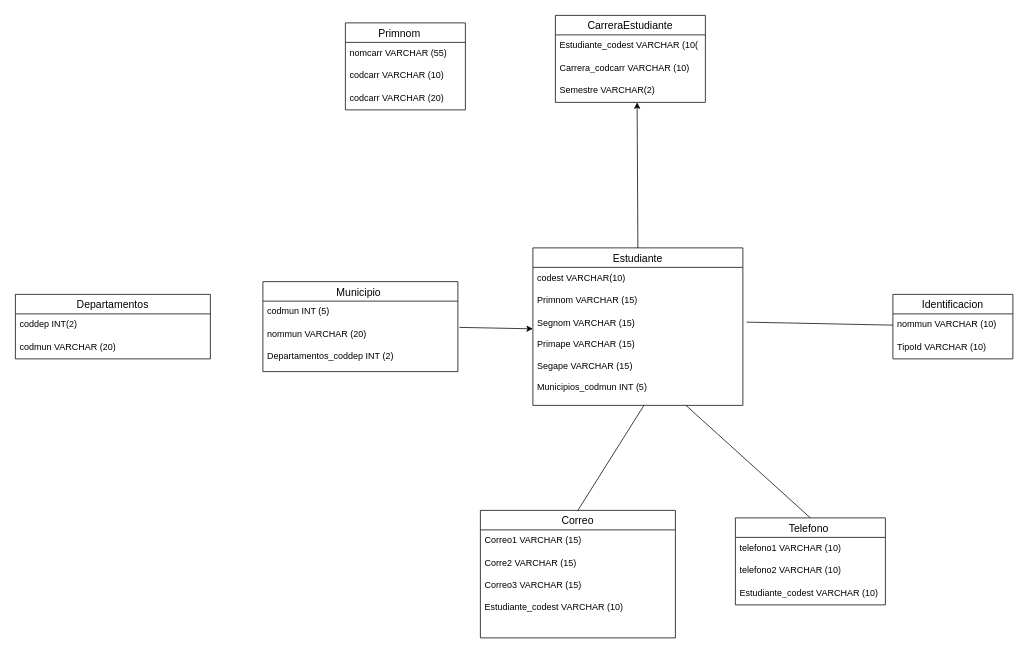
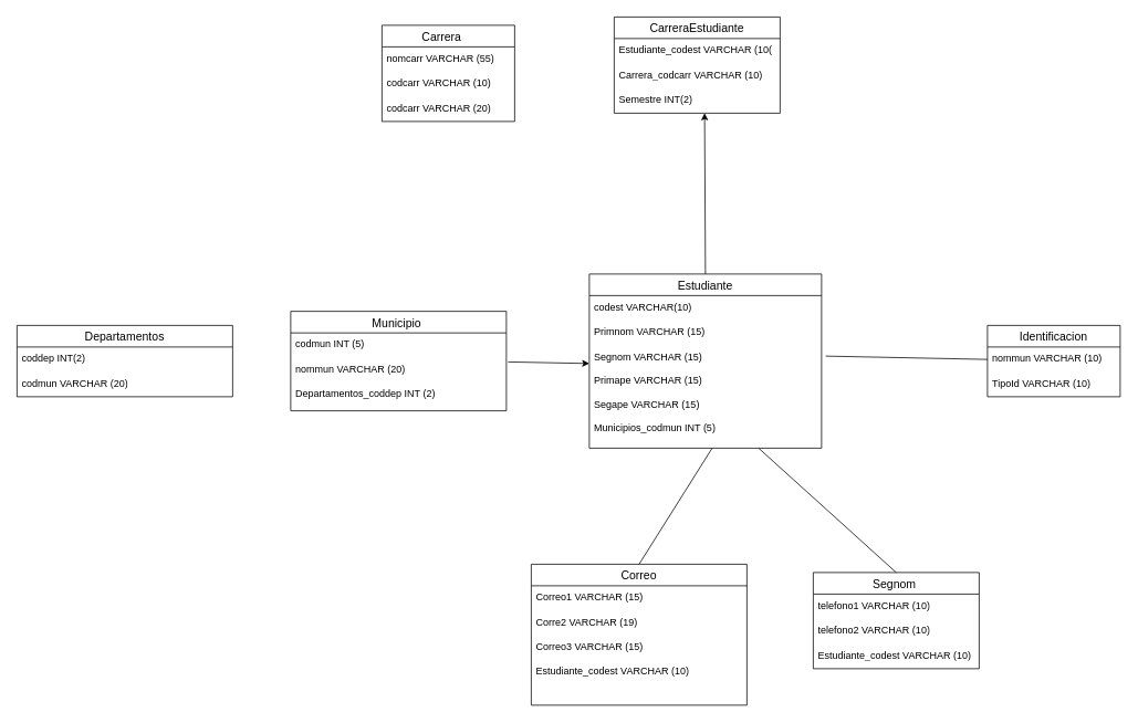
  <mxCell id="0" />
  <mxCell id="1" parent="0" />
- <mxCell id="2" value="Primnom    " style="swimlane;fontStyle=0;childLayout=stackLayout;horizontal=1;startSize=26;horizontalStack=0;resizeParent=1;resizeParentMax=0;resizeLast=0;collapsible=1;marginBottom=0;align=center;fontSize=14;" vertex="1" parent="1"><mxGeometry x="460" y="30" width="160" height="116" as="geometry" /></mxCell>
+ <mxCell id="2" value="Carrera    " style="swimlane;fontStyle=0;childLayout=stackLayout;horizontal=1;startSize=26;horizontalStack=0;resizeParent=1;resizeParentMax=0;resizeLast=0;collapsible=1;marginBottom=0;align=center;fontSize=14;" vertex="1" parent="1"><mxGeometry x="460" y="30" width="160" height="116" as="geometry" /></mxCell>
  <mxCell id="3" value="nomcarr VARCHAR (55)&lt;div&gt;&lt;br/&gt;&lt;/div&gt;" style="text;strokeColor=none;fillColor=none;spacingLeft=4;spacingRight=4;overflow=hidden;rotatable=0;points=[[0,0.5],[1,0.5]];portConstraint=eastwest;fontSize=12;whiteSpace=wrap;html=1;" vertex="1" parent="2"><mxGeometry y="26" width="160" height="30" as="geometry" /></mxCell>
  <mxCell id="4" value="codcarr VARCHAR (10)" style="text;strokeColor=none;fillColor=none;spacingLeft=4;spacingRight=4;overflow=hidden;rotatable=0;points=[[0,0.5],[1,0.5]];portConstraint=eastwest;fontSize=12;whiteSpace=wrap;html=1;" vertex="1" parent="2"><mxGeometry y="56" width="160" height="30" as="geometry" /></mxCell>
  <mxCell id="5" value="codcarr VARCHAR (20)" style="text;strokeColor=none;fillColor=none;spacingLeft=4;spacingRight=4;overflow=hidden;rotatable=0;points=[[0,0.5],[1,0.5]];portConstraint=eastwest;fontSize=12;whiteSpace=wrap;html=1;" vertex="1" parent="2"><mxGeometry y="86" width="160" height="30" as="geometry" /></mxCell>
  <mxCell id="6" value="Estudiante" style="swimlane;fontStyle=0;childLayout=stackLayout;horizontal=1;startSize=26;horizontalStack=0;resizeParent=1;resizeParentMax=0;resizeLast=0;collapsible=1;marginBottom=0;align=center;fontSize=14;" vertex="1" parent="1"><mxGeometry x="710" y="330" width="280" height="210" as="geometry" /></mxCell>
  <mxCell id="7" value="codest VARCHAR(10)" style="text;strokeColor=none;fillColor=none;spacingLeft=4;spacingRight=4;overflow=hidden;rotatable=0;points=[[0,0.5],[1,0.5]];portConstraint=eastwest;fontSize=12;whiteSpace=wrap;html=1;" vertex="1" parent="6"><mxGeometry y="26" width="280" height="30" as="geometry" /></mxCell>
  <mxCell id="8" value="Primnom VARCHAR (15)" style="text;strokeColor=none;fillColor=none;spacingLeft=4;spacingRight=4;overflow=hidden;rotatable=0;points=[[0,0.5],[1,0.5]];portConstraint=eastwest;fontSize=12;whiteSpace=wrap;html=1;" vertex="1" parent="6"><mxGeometry y="56" width="280" height="30" as="geometry" /></mxCell>
  <mxCell id="9" value="Segnom VARCHAR (15)&lt;br&gt;&lt;br&gt;Primape VARCHAR (15)&lt;br&gt;&lt;br&gt;Segape VARCHAR (15)&lt;br&gt;&lt;br&gt;Municipios_codmun INT (5)" style="text;strokeColor=none;fillColor=none;spacingLeft=4;spacingRight=4;overflow=hidden;rotatable=0;points=[[0,0.5],[1,0.5]];portConstraint=eastwest;fontSize=12;whiteSpace=wrap;html=1;" vertex="1" parent="6"><mxGeometry y="86" width="280" height="124" as="geometry" /></mxCell>
  <mxCell id="10" value="Identificacion" style="swimlane;fontStyle=0;childLayout=stackLayout;horizontal=1;startSize=26;horizontalStack=0;resizeParent=1;resizeParentMax=0;resizeLast=0;collapsible=1;marginBottom=0;align=center;fontSize=14;" vertex="1" parent="1"><mxGeometry x="1190" y="392" width="160" height="86" as="geometry" /></mxCell>
  <mxCell id="11" value="nommun VARCHAR (10)" style="text;strokeColor=none;fillColor=none;spacingLeft=4;spacingRight=4;overflow=hidden;rotatable=0;points=[[0,0.5],[1,0.5]];portConstraint=eastwest;fontSize=12;whiteSpace=wrap;html=1;" vertex="1" parent="10"><mxGeometry y="26" width="160" height="30" as="geometry" /></mxCell>
  <mxCell id="12" value="TipoId VARCHAR (10)" style="text;strokeColor=none;fillColor=none;spacingLeft=4;spacingRight=4;overflow=hidden;rotatable=0;points=[[0,0.5],[1,0.5]];portConstraint=eastwest;fontSize=12;whiteSpace=wrap;html=1;" vertex="1" parent="10"><mxGeometry y="56" width="160" height="30" as="geometry" /></mxCell>
- <mxCell id="13" value="Telefono " style="swimlane;fontStyle=0;childLayout=stackLayout;horizontal=1;startSize=26;horizontalStack=0;resizeParent=1;resizeParentMax=0;resizeLast=0;collapsible=1;marginBottom=0;align=center;fontSize=14;" vertex="1" parent="1"><mxGeometry x="980" y="690" width="200" height="116" as="geometry" /></mxCell>
+ <mxCell id="13" value="Segnom " style="swimlane;fontStyle=0;childLayout=stackLayout;horizontal=1;startSize=26;horizontalStack=0;resizeParent=1;resizeParentMax=0;resizeLast=0;collapsible=1;marginBottom=0;align=center;fontSize=14;" vertex="1" parent="1"><mxGeometry x="980" y="690" width="200" height="116" as="geometry" /></mxCell>
  <mxCell id="14" value="telefono1 VARCHAR (10)&lt;div&gt;&lt;br/&gt;&lt;/div&gt;" style="text;strokeColor=none;fillColor=none;spacingLeft=4;spacingRight=4;overflow=hidden;rotatable=0;points=[[0,0.5],[1,0.5]];portConstraint=eastwest;fontSize=12;whiteSpace=wrap;html=1;" vertex="1" parent="13"><mxGeometry y="26" width="200" height="30" as="geometry" /></mxCell>
  <mxCell id="15" value="telefono2 VARCHAR (10)" style="text;strokeColor=none;fillColor=none;spacingLeft=4;spacingRight=4;overflow=hidden;rotatable=0;points=[[0,0.5],[1,0.5]];portConstraint=eastwest;fontSize=12;whiteSpace=wrap;html=1;" vertex="1" parent="13"><mxGeometry y="56" width="200" height="30" as="geometry" /></mxCell>
  <mxCell id="16" value="Estudiante_codest VARCHAR (10)" style="text;strokeColor=none;fillColor=none;spacingLeft=4;spacingRight=4;overflow=hidden;rotatable=0;points=[[0,0.5],[1,0.5]];portConstraint=eastwest;fontSize=12;whiteSpace=wrap;html=1;" vertex="1" parent="13"><mxGeometry y="86" width="200" height="30" as="geometry" /></mxCell>
  <mxCell id="17" value="Correo" style="swimlane;fontStyle=0;childLayout=stackLayout;horizontal=1;startSize=26;horizontalStack=0;resizeParent=1;resizeParentMax=0;resizeLast=0;collapsible=1;marginBottom=0;align=center;fontSize=14;" vertex="1" parent="1"><mxGeometry x="640" y="680" width="260" height="170" as="geometry" /></mxCell>
  <mxCell id="18" value="Correo1 VARCHAR (15)&lt;div&gt;&lt;br/&gt;&lt;/div&gt;" style="text;strokeColor=none;fillColor=none;spacingLeft=4;spacingRight=4;overflow=hidden;rotatable=0;points=[[0,0.5],[1,0.5]];portConstraint=eastwest;fontSize=12;whiteSpace=wrap;html=1;" vertex="1" parent="17"><mxGeometry y="26" width="260" height="30" as="geometry" /></mxCell>
- <mxCell id="19" value="Corre2 VARCHAR (15)" style="text;strokeColor=none;fillColor=none;spacingLeft=4;spacingRight=4;overflow=hidden;rotatable=0;points=[[0,0.5],[1,0.5]];portConstraint=eastwest;fontSize=12;whiteSpace=wrap;html=1;" vertex="1" parent="17"><mxGeometry y="56" width="260" height="30" as="geometry" /></mxCell>
+ <mxCell id="19" value="Corre2 VARCHAR (19)" style="text;strokeColor=none;fillColor=none;spacingLeft=4;spacingRight=4;overflow=hidden;rotatable=0;points=[[0,0.5],[1,0.5]];portConstraint=eastwest;fontSize=12;whiteSpace=wrap;html=1;" vertex="1" parent="17"><mxGeometry y="56" width="260" height="30" as="geometry" /></mxCell>
  <mxCell id="20" value="Correo3 VARCHAR (15)&lt;br&gt;&lt;br&gt;Estudiante_codest VARCHAR (10)" style="text;strokeColor=none;fillColor=none;spacingLeft=4;spacingRight=4;overflow=hidden;rotatable=0;points=[[0,0.5],[1,0.5]];portConstraint=eastwest;fontSize=12;whiteSpace=wrap;html=1;" vertex="1" parent="17"><mxGeometry y="86" width="260" height="84" as="geometry" /></mxCell>
  <mxCell id="21" value="CarreraEstudiante" style="swimlane;fontStyle=0;childLayout=stackLayout;horizontal=1;startSize=26;horizontalStack=0;resizeParent=1;resizeParentMax=0;resizeLast=0;collapsible=1;marginBottom=0;align=center;fontSize=14;" vertex="1" parent="1"><mxGeometry x="740" y="20" width="200" height="116" as="geometry" /></mxCell>
  <mxCell id="22" value="Estudiante_codest VARCHAR (10(" style="text;strokeColor=none;fillColor=none;spacingLeft=4;spacingRight=4;overflow=hidden;rotatable=0;points=[[0,0.5],[1,0.5]];portConstraint=eastwest;fontSize=12;whiteSpace=wrap;html=1;" vertex="1" parent="21"><mxGeometry y="26" width="200" height="30" as="geometry" /></mxCell>
  <mxCell id="23" value="Carrera_codcarr VARCHAR (10)" style="text;strokeColor=none;fillColor=none;spacingLeft=4;spacingRight=4;overflow=hidden;rotatable=0;points=[[0,0.5],[1,0.5]];portConstraint=eastwest;fontSize=12;whiteSpace=wrap;html=1;" vertex="1" parent="21"><mxGeometry y="56" width="200" height="30" as="geometry" /></mxCell>
- <mxCell id="24" value="Semestre VARCHAR(2)" style="text;strokeColor=none;fillColor=none;spacingLeft=4;spacingRight=4;overflow=hidden;rotatable=0;points=[[0,0.5],[1,0.5]];portConstraint=eastwest;fontSize=12;whiteSpace=wrap;html=1;" vertex="1" parent="21"><mxGeometry y="86" width="200" height="30" as="geometry" /></mxCell>
+ <mxCell id="24" value="Semestre INT(2)" style="text;strokeColor=none;fillColor=none;spacingLeft=4;spacingRight=4;overflow=hidden;rotatable=0;points=[[0,0.5],[1,0.5]];portConstraint=eastwest;fontSize=12;whiteSpace=wrap;html=1;" vertex="1" parent="21"><mxGeometry y="86" width="200" height="30" as="geometry" /></mxCell>
  <mxCell id="25" value="" style="endArrow=none;html=1;rounded=0;entryX=0.529;entryY=1;entryDx=0;entryDy=0;entryPerimeter=0;exitX=0.5;exitY=0;exitDx=0;exitDy=0;" edge="1" parent="1" source="17" target="9"><mxGeometry width="50" height="50" relative="1" as="geometry"><mxPoint x="780" y="660" as="sourcePoint" /><mxPoint x="830" y="610" as="targetPoint" /></mxGeometry></mxCell>
  <mxCell id="26" value="" style="endArrow=none;html=1;rounded=0;entryX=0.729;entryY=1;entryDx=0;entryDy=0;entryPerimeter=0;exitX=0.5;exitY=0;exitDx=0;exitDy=0;" edge="1" parent="1" source="13" target="9"><mxGeometry width="50" height="50" relative="1" as="geometry"><mxPoint x="1050" y="650" as="sourcePoint" /><mxPoint x="1100" y="600" as="targetPoint" /></mxGeometry></mxCell>
  <mxCell id="27" value="" style="endArrow=none;html=1;rounded=0;entryX=0;entryY=0.5;entryDx=0;entryDy=0;exitX=1.018;exitY=0.105;exitDx=0;exitDy=0;exitPerimeter=0;" edge="1" parent="1" source="9" target="11"><mxGeometry width="50" height="50" relative="1" as="geometry"><mxPoint x="1090" y="460" as="sourcePoint" /><mxPoint x="1140" y="410" as="targetPoint" /></mxGeometry></mxCell>
  <mxCell id="28" value="Departamentos" style="swimlane;fontStyle=0;childLayout=stackLayout;horizontal=1;startSize=26;horizontalStack=0;resizeParent=1;resizeParentMax=0;resizeLast=0;collapsible=1;marginBottom=0;align=center;fontSize=14;" vertex="1" parent="1"><mxGeometry x="20" y="392" width="260" height="86" as="geometry" /></mxCell>
  <mxCell id="29" value="coddep INT(2)" style="text;strokeColor=none;fillColor=none;spacingLeft=4;spacingRight=4;overflow=hidden;rotatable=0;points=[[0,0.5],[1,0.5]];portConstraint=eastwest;fontSize=12;whiteSpace=wrap;html=1;" vertex="1" parent="28"><mxGeometry y="26" width="260" height="30" as="geometry" /></mxCell>
  <mxCell id="30" value="codmun VARCHAR (20)" style="text;strokeColor=none;fillColor=none;spacingLeft=4;spacingRight=4;overflow=hidden;rotatable=0;points=[[0,0.5],[1,0.5]];portConstraint=eastwest;fontSize=12;whiteSpace=wrap;html=1;" vertex="1" parent="28"><mxGeometry y="56" width="260" height="30" as="geometry" /></mxCell>
  <mxCell id="31" value="Municipio " style="swimlane;fontStyle=0;childLayout=stackLayout;horizontal=1;startSize=26;horizontalStack=0;resizeParent=1;resizeParentMax=0;resizeLast=0;collapsible=1;marginBottom=0;align=center;fontSize=14;" vertex="1" parent="1"><mxGeometry x="350" y="375" width="260" height="120" as="geometry" /></mxCell>
  <mxCell id="32" value="codmun INT (5)" style="text;strokeColor=none;fillColor=none;spacingLeft=4;spacingRight=4;overflow=hidden;rotatable=0;points=[[0,0.5],[1,0.5]];portConstraint=eastwest;fontSize=12;whiteSpace=wrap;html=1;" vertex="1" parent="31"><mxGeometry y="26" width="260" height="30" as="geometry" /></mxCell>
  <mxCell id="33" value="nommun VARCHAR (20)" style="text;strokeColor=none;fillColor=none;spacingLeft=4;spacingRight=4;overflow=hidden;rotatable=0;points=[[0,0.5],[1,0.5]];portConstraint=eastwest;fontSize=12;whiteSpace=wrap;html=1;" vertex="1" parent="31"><mxGeometry y="56" width="260" height="30" as="geometry" /></mxCell>
  <mxCell id="34" value="Departamentos_coddep INT (2)&lt;div&gt;&lt;br/&gt;&lt;/div&gt;" style="text;strokeColor=none;fillColor=none;spacingLeft=4;spacingRight=4;overflow=hidden;rotatable=0;points=[[0,0.5],[1,0.5]];portConstraint=eastwest;fontSize=12;whiteSpace=wrap;html=1;" vertex="1" parent="31"><mxGeometry y="86" width="260" height="34" as="geometry" /></mxCell>
  <mxCell id="35" value="" style="endArrow=classic;html=1;rounded=0;entryX=0;entryY=0.177;entryDx=0;entryDy=0;entryPerimeter=0;exitX=1.008;exitY=0.167;exitDx=0;exitDy=0;exitPerimeter=0;" edge="1" parent="1" source="33" target="9"><mxGeometry width="50" height="50" relative="1" as="geometry"><mxPoint x="580" y="590" as="sourcePoint" /><mxPoint x="630" y="540" as="targetPoint" /></mxGeometry></mxCell>
  <mxCell id="36" value="" style="endArrow=classic;html=1;rounded=0;entryX=0.545;entryY=1;entryDx=0;entryDy=0;entryPerimeter=0;" edge="1" parent="1" target="24"><mxGeometry width="50" height="50" relative="1" as="geometry"><mxPoint x="850" y="330" as="sourcePoint" /><mxPoint x="900" y="280" as="targetPoint" /></mxGeometry></mxCell>
